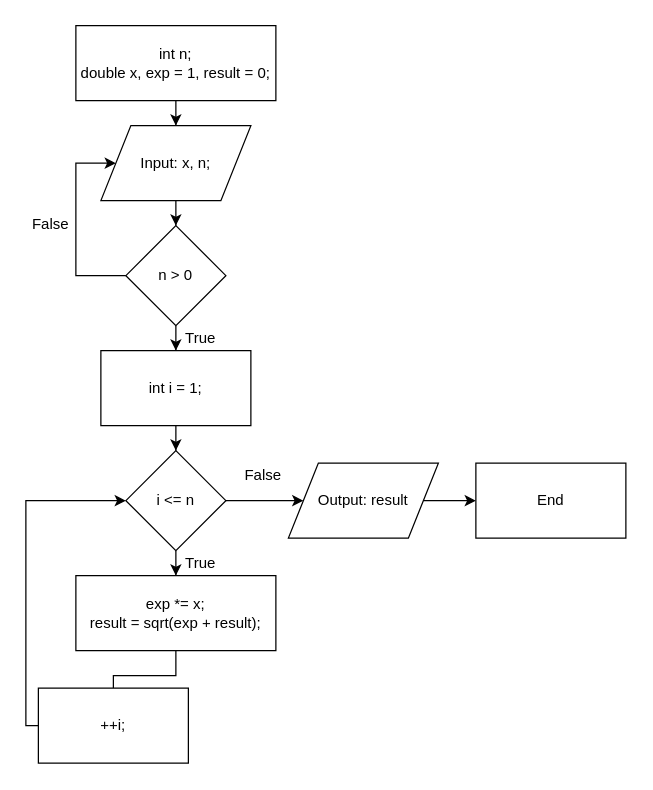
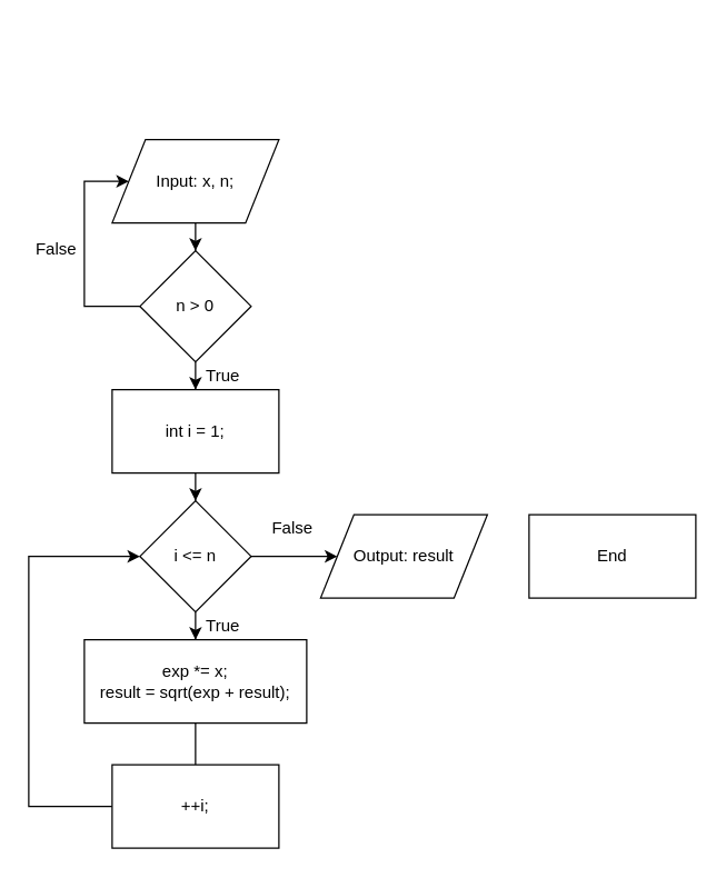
  <mxCell id="0" />
  <mxCell id="1" parent="0" />
- <mxCell id="2" value="" style="edgeStyle=orthogonalEdgeStyle;rounded=0;orthogonalLoop=1;jettySize=auto;html=1;" edge="1" parent="1" source="3" target="5"><mxGeometry relative="1" as="geometry" /></mxCell>
- <mxCell id="3" value="int n;&lt;br&gt;double x, exp = 1, result = 0;" style="rounded=0;whiteSpace=wrap;html=1;" vertex="1" parent="1"><mxGeometry y="20" width="160" height="60" as="geometry" x="60" /></mxCell>
  <mxCell id="4" value="" style="edgeStyle=orthogonalEdgeStyle;rounded=0;orthogonalLoop=1;jettySize=auto;html=1;" edge="1" parent="1" source="5" target="8"><mxGeometry relative="1" as="geometry" /></mxCell>
  <mxCell id="5" value="Input: x, n;" style="shape=parallelogram;perimeter=parallelogramPerimeter;whiteSpace=wrap;html=1;" vertex="1" parent="1"><mxGeometry x="80" y="100" width="120" height="60" as="geometry" /></mxCell>
  <mxCell id="6" value="" style="edgeStyle=orthogonalEdgeStyle;rounded=0;orthogonalLoop=1;jettySize=auto;html=1;" edge="1" parent="1" source="8" target="10"><mxGeometry relative="1" as="geometry" /></mxCell>
  <mxCell id="7" value="" style="edgeStyle=orthogonalEdgeStyle;rounded=0;orthogonalLoop=1;jettySize=auto;html=1;entryX=0;entryY=0.5;entryDx=0;entryDy=0;" edge="1" parent="1" source="8" target="5"><mxGeometry relative="1" as="geometry"><mxPoint x="20" y="220" as="targetPoint" /><Array as="points"><mxPoint y="220" x="60" /><mxPoint y="130" x="60" /></Array></mxGeometry></mxCell>
  <mxCell id="8" value="n &amp;gt; 0" style="rhombus;whiteSpace=wrap;html=1;" vertex="1" parent="1"><mxGeometry x="100" y="180" width="80" height="80" as="geometry" /></mxCell>
  <mxCell id="9" value="" style="edgeStyle=orthogonalEdgeStyle;rounded=0;orthogonalLoop=1;jettySize=auto;html=1;" edge="1" parent="1" source="10" target="13"><mxGeometry relative="1" as="geometry" /></mxCell>
  <mxCell id="10" value="int i = 1;" style="rounded=0;whiteSpace=wrap;html=1;" vertex="1" parent="1"><mxGeometry x="80" y="280" width="120" height="60" as="geometry" /></mxCell>
  <mxCell id="11" value="" style="edgeStyle=orthogonalEdgeStyle;rounded=0;orthogonalLoop=1;jettySize=auto;html=1;" edge="1" parent="1" source="13" target="15"><mxGeometry relative="1" as="geometry" /></mxCell>
  <mxCell id="12" value="" style="edgeStyle=orthogonalEdgeStyle;rounded=0;orthogonalLoop=1;jettySize=auto;html=1;" edge="1" parent="1" source="13" target="19"><mxGeometry relative="1" as="geometry" /></mxCell>
  <mxCell id="13" value="i &amp;lt;= n" style="rhombus;whiteSpace=wrap;html=1;" vertex="1" parent="1"><mxGeometry x="100" y="360" width="80" height="80" as="geometry" /></mxCell>
  <mxCell id="14" value="" style="edgeStyle=orthogonalEdgeStyle;rounded=0;orthogonalLoop=1;jettySize=auto;html=1;endArrow=none;" edge="1" parent="1" source="15" target="17"><mxGeometry relative="1" as="geometry" /></mxCell>
  <mxCell id="15" value="exp *= x;&lt;br&gt;result = sqrt(exp + result);" style="rounded=0;whiteSpace=wrap;html=1;" vertex="1" parent="1"><mxGeometry y="460" width="160" height="60" as="geometry" x="60" /></mxCell>
  <mxCell id="16" value="" style="edgeStyle=orthogonalEdgeStyle;rounded=0;orthogonalLoop=1;jettySize=auto;html=1;entryX=0;entryY=0.5;entryDx=0;entryDy=0;" edge="1" parent="1" source="17" target="13"><mxGeometry relative="1" as="geometry"><mxPoint x="0" y="580" as="targetPoint" /><Array as="points"><mxPoint x="20" y="580" /><mxPoint x="20" y="400" /></Array></mxGeometry></mxCell>
- <mxCell id="17" value="++i;" style="rounded=0;whiteSpace=wrap;html=1;" vertex="1" parent="1"><mxGeometry x="30" y="550" width="120" height="60" as="geometry" /></mxCell>
- <mxCell id="18" value="" style="edgeStyle=orthogonalEdgeStyle;rounded=0;orthogonalLoop=1;jettySize=auto;html=1;" edge="1" parent="1" source="19" target="20"><mxGeometry relative="1" as="geometry" /></mxCell>
+ <mxCell id="17" value="++i;" style="rounded=0;whiteSpace=wrap;html=1;" vertex="1" parent="1"><mxGeometry x="80" y="550" width="120" height="60" as="geometry" /></mxCell>
  <mxCell id="19" value="Output: result" style="shape=parallelogram;perimeter=parallelogramPerimeter;whiteSpace=wrap;html=1;" vertex="1" parent="1"><mxGeometry x="230" y="370" width="120" height="60" as="geometry" /></mxCell>
  <mxCell id="20" value="End" style="rounded=0;whiteSpace=wrap;html=1;" vertex="1" parent="1"><mxGeometry x="380" y="370" width="120" height="60" as="geometry" /></mxCell>
  <mxCell id="21" value="True" style="text;html=1;strokeColor=none;fillColor=none;align=center;verticalAlign=middle;whiteSpace=wrap;rounded=0;" vertex="1" parent="1"><mxGeometry x="140" y="260" width="40" height="20" as="geometry" /></mxCell>
  <mxCell id="22" value="True" style="text;html=1;strokeColor=none;fillColor=none;align=center;verticalAlign=middle;whiteSpace=wrap;rounded=0;" vertex="1" parent="1"><mxGeometry x="140" y="440" width="40" height="20" as="geometry" /></mxCell>
  <mxCell id="23" value="False" style="text;html=1;strokeColor=none;fillColor=none;align=center;verticalAlign=middle;whiteSpace=wrap;rounded=0;" vertex="1" parent="1"><mxGeometry x="20" y="169" width="40" height="20" as="geometry" /></mxCell>
  <mxCell id="24" value="False" style="text;html=1;strokeColor=none;fillColor=none;align=center;verticalAlign=middle;whiteSpace=wrap;rounded=0;" vertex="1" parent="1"><mxGeometry x="190" y="370" width="40" height="20" as="geometry" /></mxCell>
